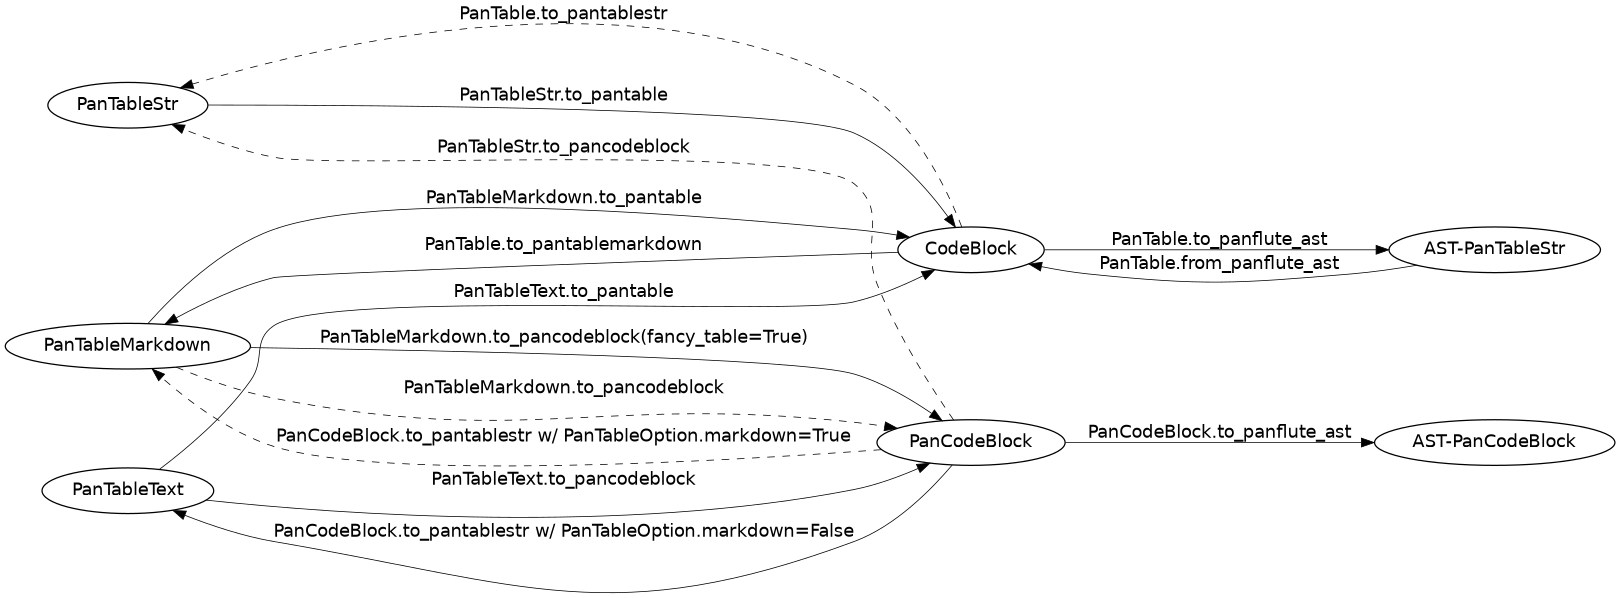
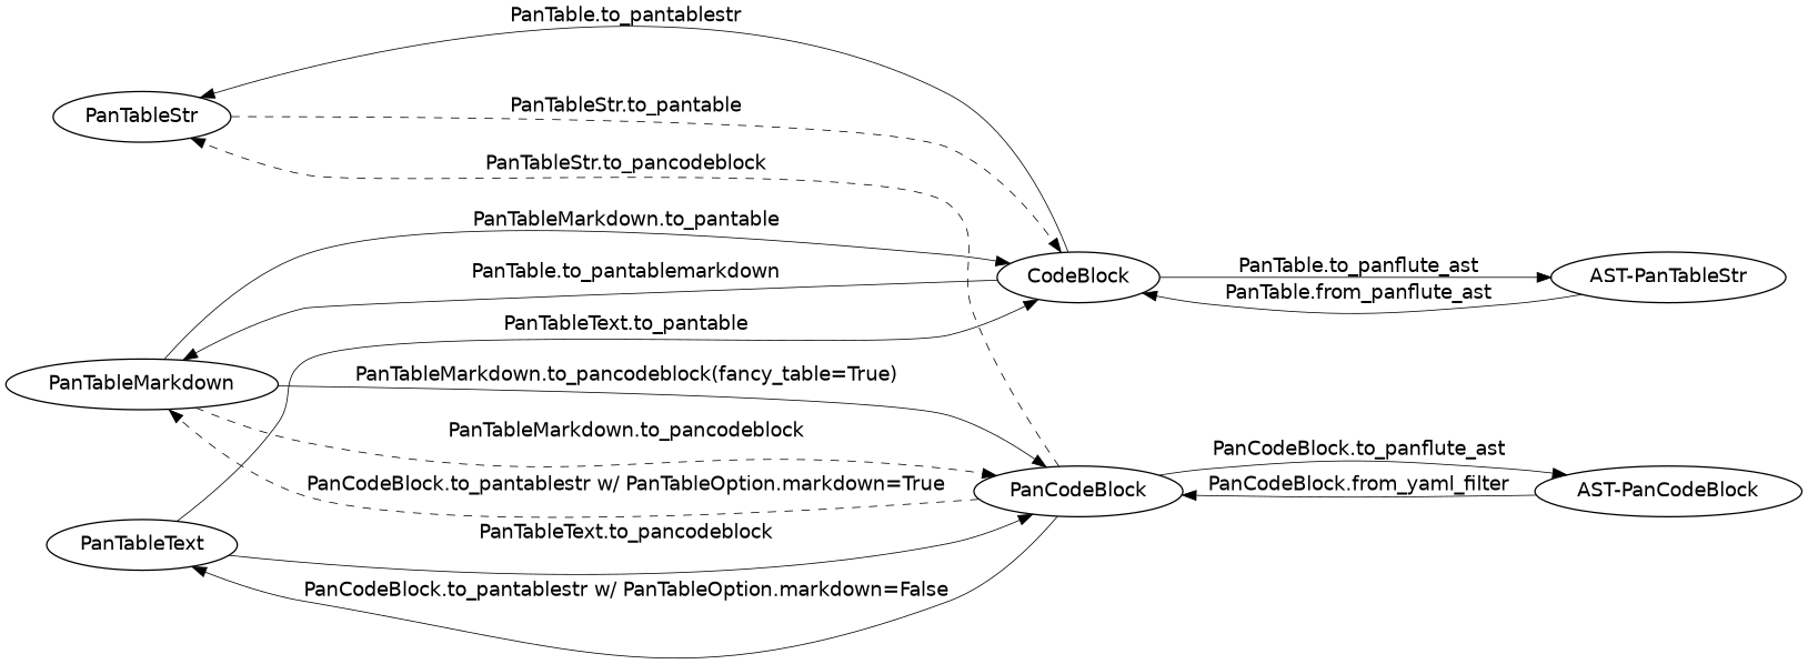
  digraph {
    fontname="DejaVu Sans"
    rankdir=LR
    node [fontname="DejaVu Sans" shape=ellipse]
    edge [fontname="DejaVu Sans" penwidth=0.6]
    PanTableStr
    PanTableMarkdown
    PanTableText
    n4 [label=CodeBlock]
    PanCodeBlock
    n6 [label="AST-PanTableStr"]
    n7 [label="AST-PanCodeBlock"]
    subgraph sub_1 {
      rank=same
      PanTableStr
      PanTableMarkdown
      PanTableText
    }
-   PanTableStr -> n4 [label="PanTableStr.to_pantable"]
+   PanTableStr -> n4 [label="PanTableStr.to_pantable" style=dashed]
    PanTableMarkdown -> n4 [label="PanTableMarkdown.to_pantable"]
    PanTableMarkdown -> PanCodeBlock [label="PanTableMarkdown.to_pancodeblock(fancy_table=True)"]
    PanTableMarkdown -> PanCodeBlock [label="PanTableMarkdown.to_pancodeblock" style=dashed]
    PanTableText -> n4 [label="PanTableText.to_pantable"]
    PanTableText -> PanCodeBlock [label="PanTableText.to_pancodeblock"]
-   n4 -> PanTableStr [label="PanTable.to_pantablestr" style=dashed]
+   n4 -> PanTableStr [label="PanTable.to_pantablestr" style=solid]
    n4 -> PanTableMarkdown [label="PanTable.to_pantablemarkdown" weight=1000000]
    n4 -> n6 [label="PanTable.to_panflute_ast" weight=1000000]
    PanCodeBlock -> PanTableStr [label="PanTableStr.to_pancodeblock" style=dashed]
    PanCodeBlock -> PanTableMarkdown [label="PanCodeBlock.to_pantablestr w/ PanTableOption.markdown=True" style=dashed weight=1000000]
    PanCodeBlock -> PanTableText [label="PanCodeBlock.to_pantablestr w/ PanTableOption.markdown=False"]
    PanCodeBlock -> n7 [label="PanCodeBlock.to_panflute_ast"]
    n6 -> n4 [label="PanTable.from_panflute_ast"]
+   n7 -> PanCodeBlock [label="PanCodeBlock.from_yaml_filter" weight=1000000]
  }
